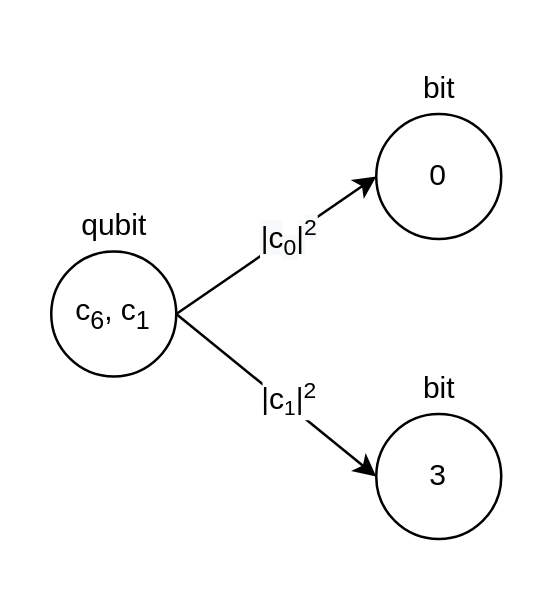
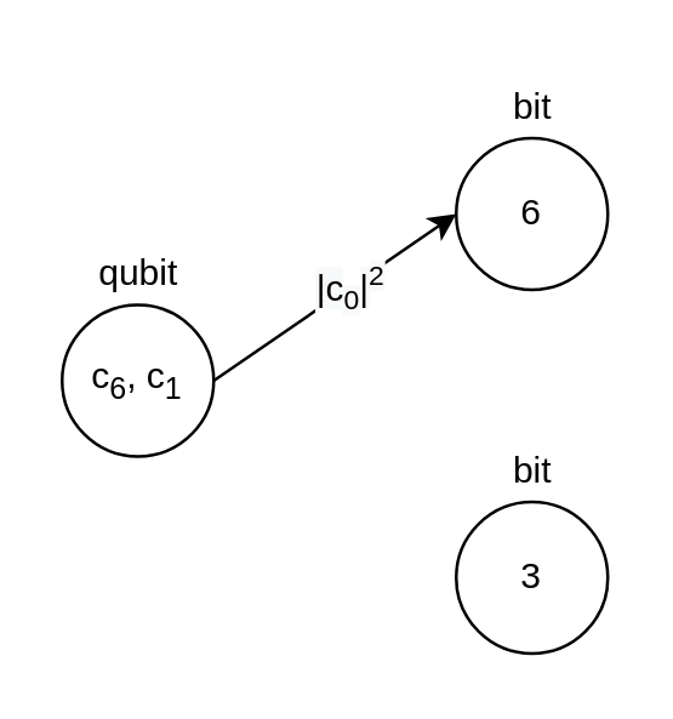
  <mxCell id="0" />
  <mxCell id="1" parent="0" />
  <mxCell id="2" value="" style="endArrow=classic;html=1;rounded=0;exitX=1;exitY=0.5;exitDx=0;exitDy=0;entryX=0;entryY=0.5;entryDx=0;entryDy=0;" edge="1" parent="1" source="11" target="8"><mxGeometry width="50" height="50" relative="1" as="geometry"><mxPoint x="70" y="120" as="sourcePoint" /><mxPoint x="120" y="70" as="targetPoint" /></mxGeometry></mxCell>
  <mxCell id="3" value="&lt;span style=&quot;font-size: 12px; background-color: rgb(248, 249, 250);&quot;&gt;|c&lt;/span&gt;&lt;sub style=&quot;background-color: rgb(248, 249, 250);&quot;&gt;0&lt;/sub&gt;&lt;span style=&quot;font-size: 12px; background-color: rgb(248, 249, 250);&quot;&gt;|&lt;/span&gt;&lt;sup style=&quot;background-color: rgb(248, 249, 250);&quot;&gt;2&lt;/sup&gt;" style="edgeLabel;html=1;align=center;verticalAlign=middle;resizable=0;points=[];" vertex="1" connectable="0" parent="2"><mxGeometry x="0.082" y="-2" relative="1" as="geometry"><mxPoint y="-2" as="offset" /></mxGeometry></mxCell>
  <mxCell id="4" value="" style="group" vertex="1" connectable="0" parent="1"><mxGeometry x="150" y="140" width="50" height="75" as="geometry" /></mxCell>
  <mxCell id="5" value="3" style="ellipse;whiteSpace=wrap;html=1;fillColor=none;" vertex="1" parent="4"><mxGeometry y="25" width="50" height="50" as="geometry" /></mxCell>
  <mxCell id="6" value="bit" style="text;html=1;align=center;verticalAlign=middle;resizable=0;points=[];autosize=1;strokeColor=none;fillColor=none;" vertex="1" parent="4"><mxGeometry x="5" width="40" height="30" as="geometry" /></mxCell>
  <mxCell id="7" value="" style="group" vertex="1" connectable="0" parent="1"><mxGeometry x="150" y="20" width="50" height="75" as="geometry" /></mxCell>
- <mxCell id="8" value="0" style="ellipse;whiteSpace=wrap;html=1;fillColor=none;" vertex="1" parent="7"><mxGeometry y="25" width="50" height="50" as="geometry" /></mxCell>
+ <mxCell id="8" value="6" style="ellipse;whiteSpace=wrap;html=1;fillColor=none;" vertex="1" parent="7"><mxGeometry y="25" width="50" height="50" as="geometry" /></mxCell>
  <mxCell id="9" value="bit" style="text;html=1;align=center;verticalAlign=middle;resizable=0;points=[];autosize=1;strokeColor=none;fillColor=none;" vertex="1" parent="7"><mxGeometry x="5" width="40" height="30" as="geometry" /></mxCell>
  <mxCell id="10" value="" style="group" vertex="1" connectable="0" parent="1"><mxGeometry x="20" y="75" width="50" height="75" as="geometry" /></mxCell>
  <mxCell id="11" value="&lt;span style=&quot;&quot;&gt;c&lt;/span&gt;&lt;sub style=&quot;&quot;&gt;6&lt;/sub&gt;&lt;span style=&quot;&quot;&gt;, c&lt;/span&gt;&lt;sub style=&quot;&quot;&gt;1&lt;/sub&gt;" style="ellipse;whiteSpace=wrap;html=1;fillColor=none;" vertex="1" parent="10"><mxGeometry y="25" width="50" height="50" as="geometry" /></mxCell>
  <mxCell id="12" value="qubit" style="text;html=1;align=center;verticalAlign=middle;resizable=0;points=[];autosize=1;strokeColor=none;fillColor=none;" vertex="1" parent="10"><mxGeometry width="50" height="30" as="geometry" /></mxCell>
- <mxCell id="13" value="" style="endArrow=classic;html=1;rounded=0;exitX=1;exitY=0.5;exitDx=0;exitDy=0;entryX=0;entryY=0.5;entryDx=0;entryDy=0;" edge="1" parent="1" source="11" target="5"><mxGeometry width="50" height="50" relative="1" as="geometry"><mxPoint x="80" y="185" as="sourcePoint" /><mxPoint x="160" y="130" as="targetPoint" /></mxGeometry></mxCell>
- <mxCell id="14" value="&lt;span style=&quot;font-size: 12px;&quot;&gt;|c&lt;/span&gt;&lt;font size=&quot;1&quot;&gt;&lt;sub&gt;1&lt;/sub&gt;&lt;/font&gt;&lt;span style=&quot;font-size: 12px;&quot;&gt;|&lt;/span&gt;&lt;sup style=&quot;&quot;&gt;2&lt;/sup&gt;" style="edgeLabel;html=1;align=center;verticalAlign=middle;resizable=0;points=[];labelBackgroundColor=default;" vertex="1" connectable="0" parent="13"><mxGeometry x="0.082" y="-2" relative="1" as="geometry"><mxPoint x="2" y="-3" as="offset" /></mxGeometry></mxCell>
